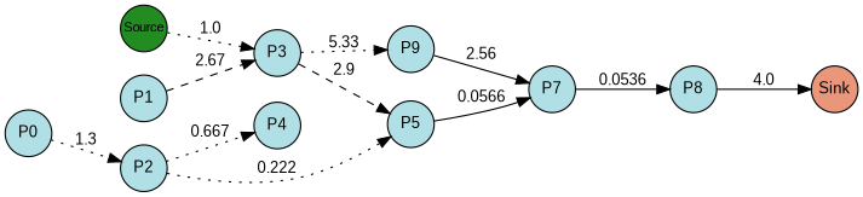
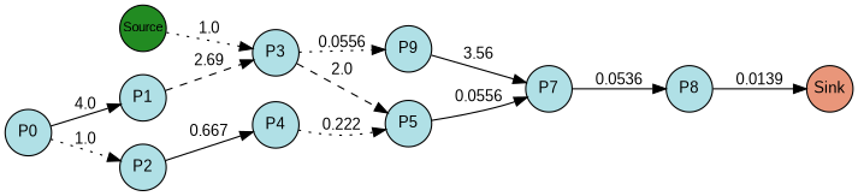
  digraph {
    rankdir=LR
    splines=true
    node [fillcolor=powderblue fixedsize=true fontcolor=black fontname=arial fontsize=12 margin=0 shape=circle style=filled]
    edge [fontcolor=black fontname=arial fontsize=12 margin=0 style=dotted]
    n1 [fillcolor=forestgreen fontsize=10 label=Source width=0.5]
    n2 [label=P0 width=0.5]
    n3 [label=P1 width=0.5]
    n4 [label=P2 width=0.5]
    n5 [label=P3 width=0.5]
    n6 [label=P4 width=0.5]
    n7 [label=P5 width=0.5]
    n8 [label=P9 width=0.5]
    n9 [label=P7 width=0.5]
    n10 [label=P8 width=0.5]
    n11 [fillcolor=darksalmon label=Sink width=0.5]
    subgraph sub_1 {
      rank=same
      n1
    }
    subgraph sub_2 {
      rank=same
      n2
    }
    subgraph sub_3 {
      rank=same
      n3
      n4
    }
    subgraph sub_4 {
      rank=same
      n5
      n6
    }
    subgraph sub_5 {
      rank=same
      n7
      n8
    }
    subgraph sub_6 {
      rank=same
      n9
    }
    subgraph sub_7 {
      rank=same
      n10
    }
    subgraph sub_8 {
      rank=same
      n11
    }
    n1 -> n5 [label=1.0]
-   n2 -> n4 [label=1.3]
-   n3 -> n5 [label=2.67 style=dashed]
-   n4 -> n6 [label=0.667]
-   n5 -> n7 [label=2.9 style=dashed]
-   n5 -> n8 [label=5.33]
-   n4 -> n7 [label=0.222]
-   n7 -> n9 [label=0.0566 style=solid]
-   n8 -> n9 [label=2.56 style=solid]
+   n2 -> n3 [label=4.0 style=solid]
+   n2 -> n4 [label=1.0]
+   n3 -> n5 [label=2.69 style=dashed]
+   n4 -> n6 [label=0.667 style=solid]
+   n5 -> n7 [label=2.0 style=dashed]
+   n5 -> n8 [label=0.0556]
+   n6 -> n7 [label=0.222]
+   n7 -> n9 [label=0.0556 style=solid]
+   n8 -> n9 [label=3.56 style=solid]
    n9 -> n10 [label=0.0536 style=solid]
-   n10 -> n11 [label=4.0 style=solid]
+   n10 -> n11 [label=0.0139 style=solid]
  }
